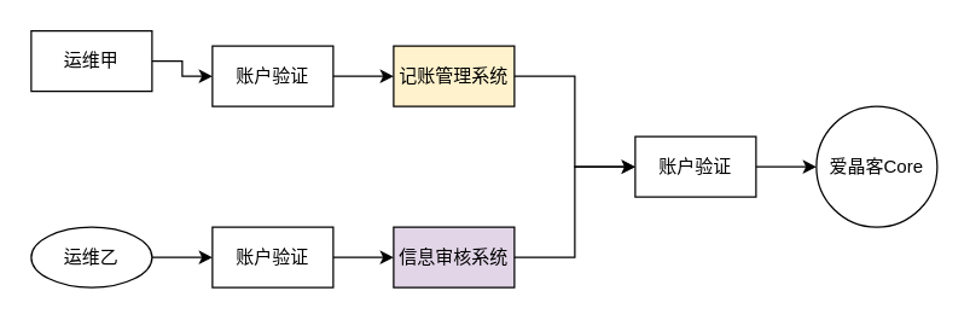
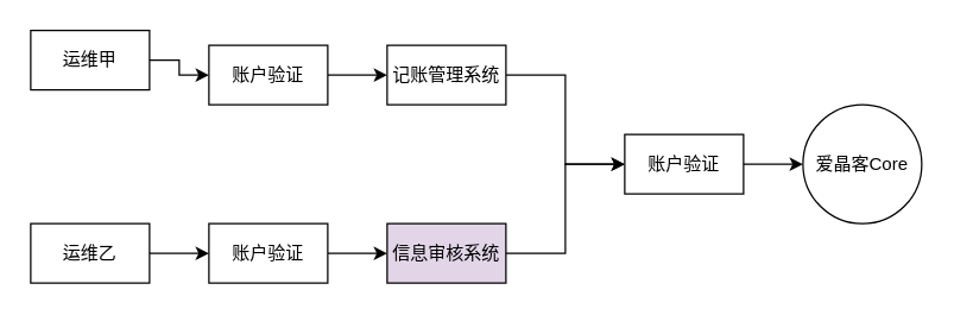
  <mxCell id="0" />
  <mxCell id="1" parent="0" />
  <mxCell id="2" value="爱晶客Core" style="ellipse;whiteSpace=wrap;html=1;aspect=fixed;" vertex="1" parent="1"><mxGeometry x="540" y="70" width="80" height="80" as="geometry" /></mxCell>
  <mxCell id="3" style="edgeStyle=orthogonalEdgeStyle;rounded=0;orthogonalLoop=1;jettySize=auto;html=1;exitX=1;exitY=0.5;exitDx=0;exitDy=0;entryX=0;entryY=0.5;entryDx=0;entryDy=0;" edge="1" parent="1" source="4" target="16"><mxGeometry relative="1" as="geometry"><mxPoint x="430" y="120" as="targetPoint" /></mxGeometry></mxCell>
  <mxCell id="4" value="信息审核系统" style="rounded=0;whiteSpace=wrap;html=1;fillColor=#e1d5e7;" vertex="1" parent="1"><mxGeometry x="260" y="150" width="80" height="40" as="geometry" /></mxCell>
  <mxCell id="5" style="edgeStyle=orthogonalEdgeStyle;rounded=0;orthogonalLoop=1;jettySize=auto;html=1;exitX=1;exitY=0.5;exitDx=0;exitDy=0;entryX=0;entryY=0.5;entryDx=0;entryDy=0;" edge="1" parent="1" source="6" target="16"><mxGeometry relative="1" as="geometry"><mxPoint x="480" y="100" as="targetPoint" /></mxGeometry></mxCell>
- <mxCell id="6" value="记账管理系统" style="rounded=0;whiteSpace=wrap;html=1;fillColor=#fff2cc;" vertex="1" parent="1"><mxGeometry x="260" y="30" width="80" height="40" as="geometry" /></mxCell>
+ <mxCell id="6" value="记账管理系统" style="rounded=0;whiteSpace=wrap;html=1;" vertex="1" parent="1"><mxGeometry x="260" y="30" width="80" height="40" as="geometry" /></mxCell>
  <mxCell id="7" style="edgeStyle=orthogonalEdgeStyle;rounded=0;orthogonalLoop=1;jettySize=auto;html=1;exitX=1;exitY=0.5;exitDx=0;exitDy=0;entryX=0;entryY=0.5;entryDx=0;entryDy=0;" edge="1" parent="1" source="8" target="6"><mxGeometry relative="1" as="geometry" /></mxCell>
  <mxCell id="8" value="账户验证" style="rounded=0;whiteSpace=wrap;html=1;" vertex="1" parent="1"><mxGeometry x="140" y="30" width="80" height="40" as="geometry" /></mxCell>
  <mxCell id="9" style="edgeStyle=orthogonalEdgeStyle;rounded=0;orthogonalLoop=1;jettySize=auto;html=1;exitX=1;exitY=0.5;exitDx=0;exitDy=0;entryX=0;entryY=0.5;entryDx=0;entryDy=0;" edge="1" parent="1" source="10" target="4"><mxGeometry relative="1" as="geometry" /></mxCell>
  <mxCell id="10" value="账户验证" style="rounded=0;whiteSpace=wrap;html=1;" vertex="1" parent="1"><mxGeometry x="140" y="150" width="80" height="40" as="geometry" /></mxCell>
  <mxCell id="11" style="edgeStyle=orthogonalEdgeStyle;rounded=0;orthogonalLoop=1;jettySize=auto;html=1;exitX=1;exitY=0.5;exitDx=0;exitDy=0;entryX=0;entryY=0.5;entryDx=0;entryDy=0;" edge="1" parent="1" source="12" target="8"><mxGeometry relative="1" as="geometry" /></mxCell>
  <mxCell id="12" value="运维甲" style="rounded=0;whiteSpace=wrap;html=1;" vertex="1" parent="1"><mxGeometry x="20" y="20" width="80" height="40" as="geometry" /></mxCell>
  <mxCell id="13" style="edgeStyle=orthogonalEdgeStyle;rounded=0;orthogonalLoop=1;jettySize=auto;html=1;exitX=1;exitY=0.5;exitDx=0;exitDy=0;entryX=0;entryY=0.5;entryDx=0;entryDy=0;" edge="1" parent="1" source="14" target="10"><mxGeometry relative="1" as="geometry" /></mxCell>
- <mxCell id="14" value="运维乙" style="ellipse;whiteSpace=wrap;html=1;" vertex="1" parent="1"><mxGeometry x="20" y="150" width="80" height="40" as="geometry" /></mxCell>
+ <mxCell id="14" value="运维乙" style="rounded=0;whiteSpace=wrap;html=1;" vertex="1" parent="1"><mxGeometry x="20" y="150" width="80" height="40" as="geometry" /></mxCell>
  <mxCell id="15" style="edgeStyle=orthogonalEdgeStyle;rounded=0;orthogonalLoop=1;jettySize=auto;html=1;exitX=1;exitY=0.5;exitDx=0;exitDy=0;entryX=0;entryY=0.5;entryDx=0;entryDy=0;" edge="1" parent="1" source="16" target="2"><mxGeometry relative="1" as="geometry" /></mxCell>
  <mxCell id="16" value="账户验证" style="rounded=0;whiteSpace=wrap;html=1;" vertex="1" parent="1"><mxGeometry x="420" y="90" width="80" height="40" as="geometry" /></mxCell>
